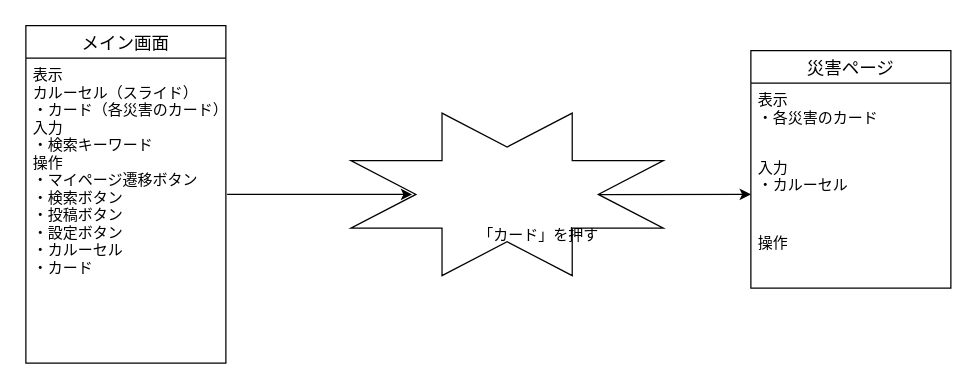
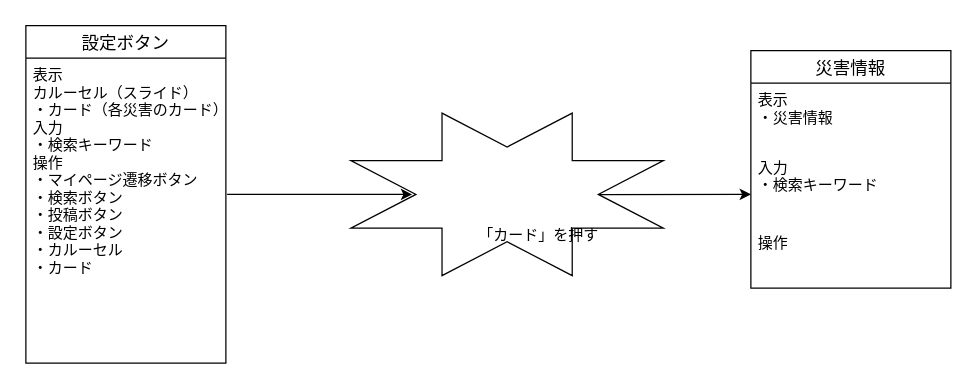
  <mxCell id="0" />
  <mxCell id="1" parent="0" />
  <mxCell id="2" value="" style="verticalLabelPosition=bottom;verticalAlign=top;html=1;shape=mxgraph.basic.8_point_star" parent="1" vertex="1"><mxGeometry x="280" y="90" width="250" height="130" as="geometry" /></mxCell>
  <mxCell id="3" value="" style="endArrow=classic;html=1;exitX=0.796;exitY=0.501;exitDx=0;exitDy=0;exitPerimeter=0;" parent="1" source="2" edge="1"><mxGeometry width="50" height="50" relative="1" as="geometry"><mxPoint x="430" y="-40" as="sourcePoint" /><mxPoint x="600" y="155" as="targetPoint" /><Array as="points" /></mxGeometry></mxCell>
  <mxCell id="4" value="「カード」を押す" style="text;html=1;strokeColor=none;fillColor=none;align=center;verticalAlign=middle;whiteSpace=wrap;rounded=0;" parent="1" vertex="1"><mxGeometry x="372.5" y="175" width="115" height="25" as="geometry" /></mxCell>
  <mxCell id="5" value="" style="endArrow=classic;html=1;entryX=0.196;entryY=0.5;entryDx=0;entryDy=0;entryPerimeter=0;" parent="1" target="2" edge="1"><mxGeometry width="50" height="50" relative="1" as="geometry"><mxPoint x="181" y="155" as="sourcePoint" /><mxPoint x="290" y="158" as="targetPoint" /></mxGeometry></mxCell>
- <mxCell id="6" value="メイン画面" style="swimlane;fontStyle=0;childLayout=stackLayout;horizontal=1;startSize=26;horizontalStack=0;resizeParent=1;resizeParentMax=0;resizeLast=0;collapsible=1;marginBottom=0;align=center;fontSize=14;" parent="1" vertex="1"><mxGeometry x="20" y="20" width="160" height="270" as="geometry" /></mxCell>
+ <mxCell id="6" value="設定ボタン" style="swimlane;fontStyle=0;childLayout=stackLayout;horizontal=1;startSize=26;horizontalStack=0;resizeParent=1;resizeParentMax=0;resizeLast=0;collapsible=1;marginBottom=0;align=center;fontSize=14;" parent="1" vertex="1"><mxGeometry x="20" y="20" width="160" height="270" as="geometry" /></mxCell>
  <mxCell id="7" value="表示&#10;カルーセル（スライド）&#10;・カード（各災害のカード）&#10;入力&#10;・検索キーワード&#10;操作&#10;・マイページ遷移ボタン&#10;・検索ボタン&#10;・投稿ボタン&#10;・設定ボタン&#10;・カルーセル&#10;・カード" style="text;strokeColor=none;fillColor=none;spacingLeft=4;spacingRight=4;overflow=hidden;rotatable=0;points=[[0,0.5],[1,0.5]];portConstraint=eastwest;fontSize=12;" parent="6" vertex="1"><mxGeometry y="26" width="160" height="244" as="geometry" /></mxCell>
- <mxCell id="8" value="災害ページ" style="swimlane;fontStyle=0;childLayout=stackLayout;horizontal=1;startSize=26;horizontalStack=0;resizeParent=1;resizeParentMax=0;resizeLast=0;collapsible=1;marginBottom=0;align=center;fontSize=14;strokeWidth=1;" parent="1" vertex="1"><mxGeometry x="600" y="40" width="160" height="190" as="geometry" /></mxCell>
- <mxCell id="9" value="表示&#10;・各災害のカード&#10;　" style="text;strokeColor=none;fillColor=none;spacingLeft=4;spacingRight=4;overflow=hidden;rotatable=0;points=[[0,0.5],[1,0.5]];portConstraint=eastwest;fontSize=12;" parent="8" vertex="1"><mxGeometry y="26" width="160" height="54" as="geometry" /></mxCell>
- <mxCell id="10" value="入力&#10;・カルーセル" style="text;strokeColor=none;fillColor=none;spacingLeft=4;spacingRight=4;overflow=hidden;rotatable=0;points=[[0,0.5],[1,0.5]];portConstraint=eastwest;fontSize=12;" parent="8" vertex="1"><mxGeometry y="80" width="160" height="60" as="geometry" /></mxCell>
+ <mxCell id="8" value="災害情報" style="swimlane;fontStyle=0;childLayout=stackLayout;horizontal=1;startSize=26;horizontalStack=0;resizeParent=1;resizeParentMax=0;resizeLast=0;collapsible=1;marginBottom=0;align=center;fontSize=14;strokeWidth=1;" parent="1" vertex="1"><mxGeometry x="600" y="40" width="160" height="190" as="geometry" /></mxCell>
+ <mxCell id="9" value="表示&#10;・災害情報&#10;　" style="text;strokeColor=none;fillColor=none;spacingLeft=4;spacingRight=4;overflow=hidden;rotatable=0;points=[[0,0.5],[1,0.5]];portConstraint=eastwest;fontSize=12;" parent="8" vertex="1"><mxGeometry y="26" width="160" height="54" as="geometry" /></mxCell>
+ <mxCell id="10" value="入力&#10;・検索キーワード" style="text;strokeColor=none;fillColor=none;spacingLeft=4;spacingRight=4;overflow=hidden;rotatable=0;points=[[0,0.5],[1,0.5]];portConstraint=eastwest;fontSize=12;" parent="8" vertex="1"><mxGeometry y="80" width="160" height="60" as="geometry" /></mxCell>
  <mxCell id="11" value="操作&#10;&#10;" style="text;strokeColor=none;fillColor=none;spacingLeft=4;spacingRight=4;overflow=hidden;rotatable=0;points=[[0,0.5],[1,0.5]];portConstraint=eastwest;fontSize=12;" parent="8" vertex="1"><mxGeometry y="140" width="160" height="50" as="geometry" /></mxCell>
